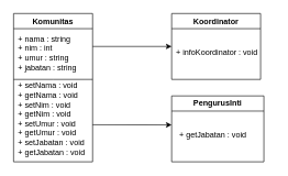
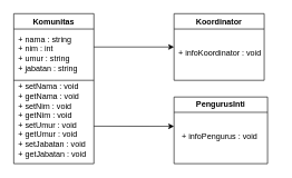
  <mxCell id="0" />
  <mxCell id="1" parent="0" />
  <mxCell id="2" value="Komunitas" style="swimlane;whiteSpace=wrap;html=1;" vertex="1" parent="1"><mxGeometry x="20" y="20" width="120" height="225" as="geometry" /></mxCell>
  <mxCell id="3" value="+ nama : string&lt;br&gt;+ nim : int&lt;br&gt;+ umur : string&lt;br&gt;+ jabatan : string" style="text;html=1;align=left;verticalAlign=middle;resizable=0;points=[];autosize=1;strokeColor=none;fillColor=none;" vertex="1" parent="2"><mxGeometry x="5" y="25" width="110" height="70" as="geometry" /></mxCell>
  <mxCell id="4" value="+ setNama : void&lt;br&gt;+ getNama : void&lt;br&gt;+ setNim : void&lt;br&gt;+ getNim : void&lt;br&gt;+ setUmur : void&lt;br&gt;+ getUmur : void&lt;br&gt;+ setJabatan : void&lt;br&gt;+ getJabatan : void" style="text;html=1;align=left;verticalAlign=middle;resizable=0;points=[];autosize=1;strokeColor=none;fillColor=none;" vertex="1" parent="2"><mxGeometry x="5" y="95" width="130" height="130" as="geometry" /></mxCell>
  <mxCell id="5" value="" style="endArrow=none;html=1;rounded=0;entryX=1.045;entryY=1.071;entryDx=0;entryDy=0;entryPerimeter=0;" edge="1" parent="2" target="3"><mxGeometry width="50" height="50" relative="1" as="geometry"><mxPoint y="100" as="sourcePoint" /><mxPoint x="130" y="60" as="targetPoint" /><Array as="points"><mxPoint x="60" y="100" /></Array></mxGeometry></mxCell>
  <mxCell id="6" value="Koordinator" style="swimlane;whiteSpace=wrap;html=1;" vertex="1" parent="1"><mxGeometry x="260" y="20" width="135" height="100" as="geometry" /></mxCell>
  <mxCell id="7" value="+ infoKoordinator : void" style="text;html=1;align=left;verticalAlign=middle;resizable=0;points=[];autosize=1;strokeColor=none;fillColor=none;" vertex="1" parent="6"><mxGeometry x="5" y="45" width="150" height="30" as="geometry" /></mxCell>
  <mxCell id="8" value="PengurusInti" style="swimlane;whiteSpace=wrap;html=1;" vertex="1" parent="1"><mxGeometry x="260" y="145" width="140" height="100" as="geometry" /></mxCell>
- <mxCell id="9" value="+ getJabatan : void" style="text;html=1;align=left;verticalAlign=middle;resizable=0;points=[];autosize=1;strokeColor=none;fillColor=none;" vertex="1" parent="8"><mxGeometry x="10" y="45" width="140" height="30" as="geometry" /></mxCell>
+ <mxCell id="9" value="+ infoPengurus : void" style="text;html=1;align=left;verticalAlign=middle;resizable=0;points=[];autosize=1;strokeColor=none;fillColor=none;" vertex="1" parent="8"><mxGeometry x="10" y="45" width="140" height="30" as="geometry" /></mxCell>
  <mxCell id="10" value="" style="endArrow=classic;html=1;rounded=0;entryX=0;entryY=0.5;entryDx=0;entryDy=0;" edge="1" parent="1" target="6"><mxGeometry width="50" height="50" relative="1" as="geometry"><mxPoint x="140" y="70" as="sourcePoint" /><mxPoint x="430" y="240" as="targetPoint" /></mxGeometry></mxCell>
  <mxCell id="11" value="" style="endArrow=classic;html=1;rounded=0;exitX=1;exitY=0.75;exitDx=0;exitDy=0;" edge="1" parent="1" source="2"><mxGeometry width="50" height="50" relative="1" as="geometry"><mxPoint x="170" y="190" as="sourcePoint" /><mxPoint x="260" y="189" as="targetPoint" /></mxGeometry></mxCell>
